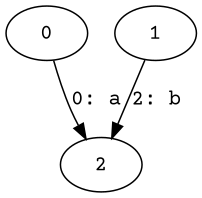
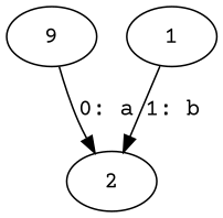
  digraph {
    fontname="Courier Prime"
    node [fontname="Courier Prime"]
    edge [fontname="Courier Prime"]
-   n1 [label=0]
+   n1 [label=9]
    n2 [label=2]
    n3 [label=1]
    n1 -> n2 [label="0: a"]
-   n3 -> n2 [label="2: b"]
+   n3 -> n2 [label="1: b"]
  }
